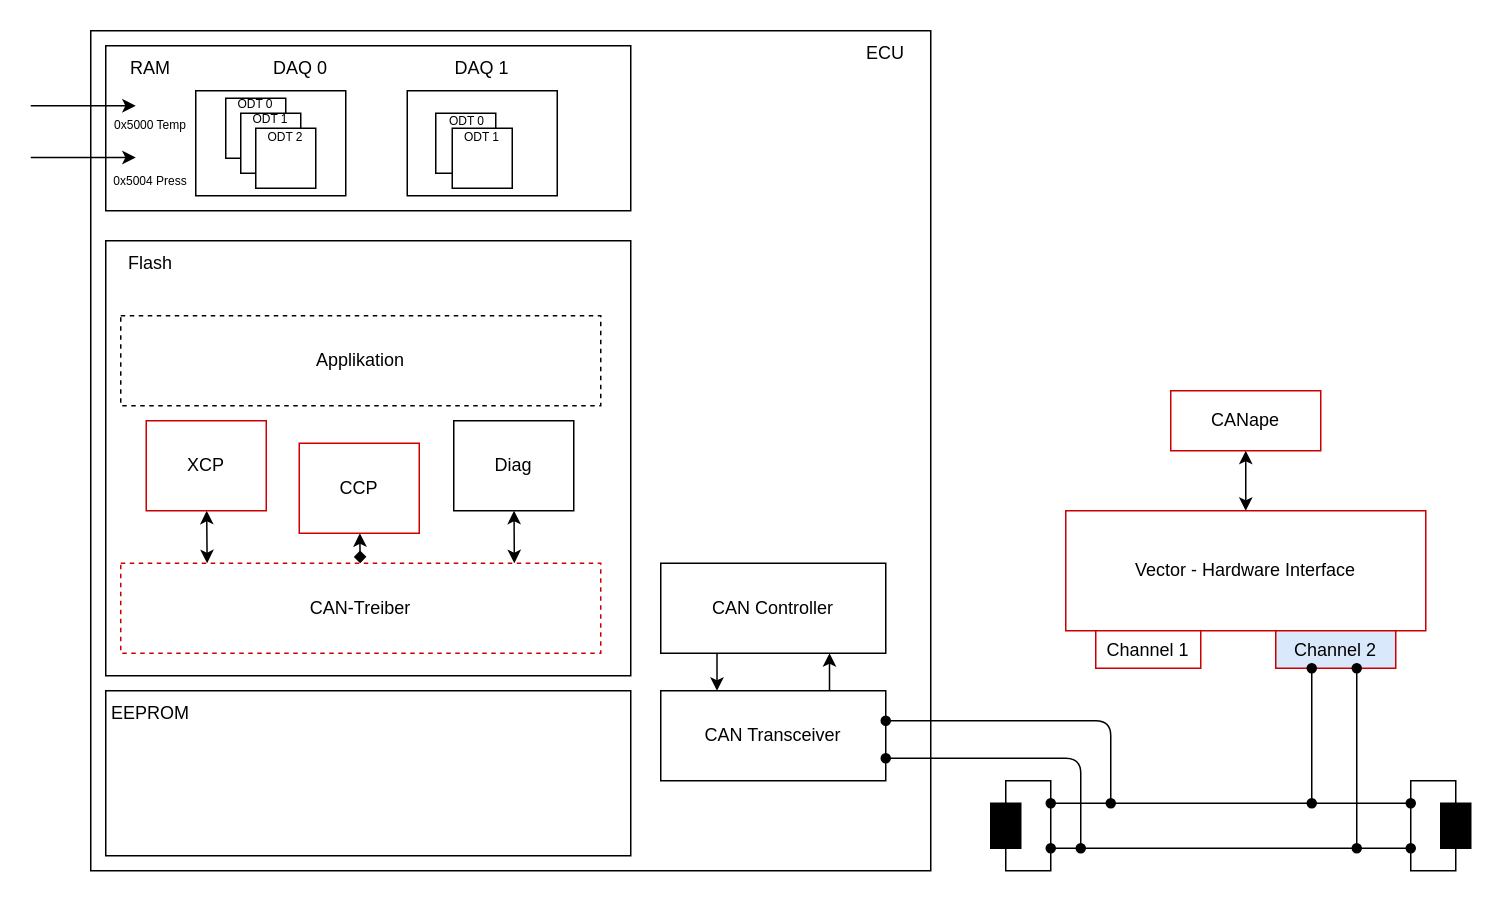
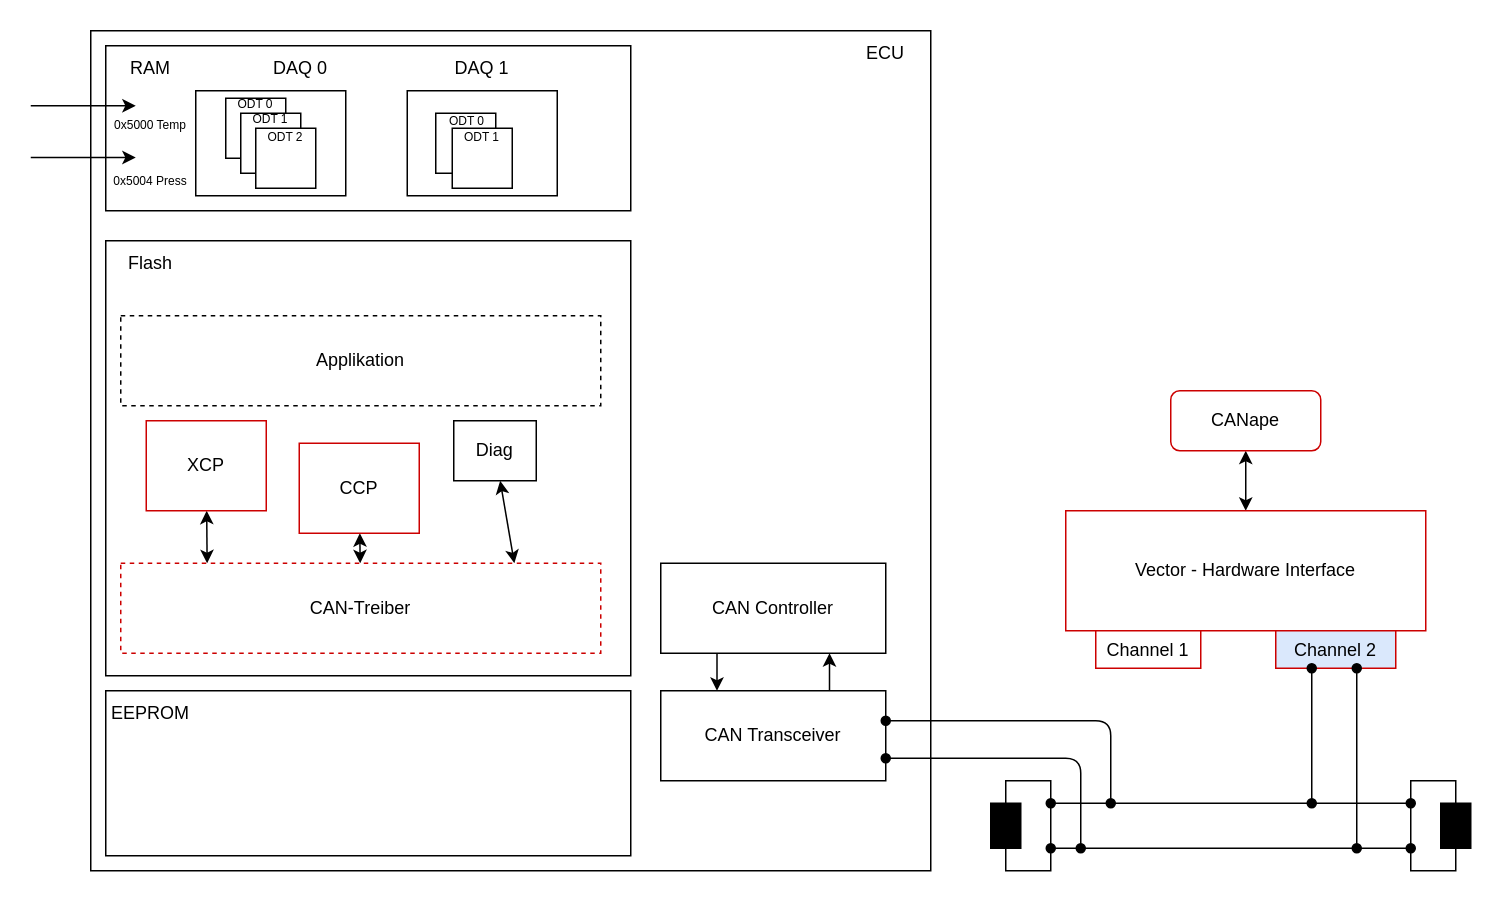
  <mxCell id="0" />
  <mxCell id="1" parent="0" />
  <mxCell id="2" value="" style="rounded=0;whiteSpace=wrap;html=1;movable=1;resizable=1;rotatable=1;deletable=1;editable=1;connectable=1;" parent="1" vertex="1"><mxGeometry x="60" y="20" width="560" height="560" as="geometry" /></mxCell>
  <mxCell id="3" value="" style="rounded=0;whiteSpace=wrap;html=1;movable=1;resizable=1;rotatable=1;deletable=1;editable=1;connectable=1;" parent="1" vertex="1"><mxGeometry x="70" y="30" width="350" height="110" as="geometry" /></mxCell>
  <mxCell id="4" value="" style="rounded=0;whiteSpace=wrap;html=1;movable=1;resizable=1;rotatable=1;deletable=1;editable=1;connectable=1;" parent="1" vertex="1"><mxGeometry x="70" y="160" width="350" height="290" as="geometry" /></mxCell>
  <mxCell id="5" value="" style="rounded=0;whiteSpace=wrap;html=1;movable=1;resizable=1;rotatable=1;deletable=1;editable=1;connectable=1;" parent="1" vertex="1"><mxGeometry x="70" y="460" width="350" height="110" as="geometry" /></mxCell>
  <mxCell id="6" value="" style="edgeStyle=none;html=1;startArrow=classic;startFill=1;movable=1;resizable=1;rotatable=1;deletable=1;editable=1;connectable=1;" parent="1" source="7" target="8" edge="1"><mxGeometry relative="1" as="geometry" /></mxCell>
- <mxCell id="7" value="CANape" style="rounded=0;whiteSpace=wrap;html=1;movable=1;resizable=1;rotatable=1;deletable=1;editable=1;connectable=1;strokeColor=#CC0000;" parent="1" vertex="1"><mxGeometry x="780" y="260" width="100" height="40" as="geometry" /></mxCell>
+ <mxCell id="7" value="CANape" style="whiteSpace=wrap;html=1;movable=1;resizable=1;rotatable=1;deletable=1;editable=1;connectable=1;strokeColor=#CC0000;rounded=1;" parent="1" vertex="1"><mxGeometry x="780" y="260" width="100" height="40" as="geometry" /></mxCell>
  <mxCell id="8" value="Vector - Hardware Interface" style="rounded=0;whiteSpace=wrap;html=1;movable=1;resizable=1;rotatable=1;deletable=1;editable=1;connectable=1;strokeColor=#CC0000;" parent="1" vertex="1"><mxGeometry x="710" y="340" width="240" height="80" as="geometry" /></mxCell>
  <mxCell id="9" value="RAM" style="text;html=1;strokeColor=none;fillColor=none;align=center;verticalAlign=middle;whiteSpace=wrap;rounded=0;movable=1;resizable=1;rotatable=1;deletable=1;editable=1;connectable=1;" parent="1" vertex="1"><mxGeometry x="70" y="30" width="60" height="30" as="geometry" /></mxCell>
  <mxCell id="10" value="Flash" style="text;html=1;strokeColor=none;fillColor=none;align=center;verticalAlign=middle;whiteSpace=wrap;rounded=0;movable=1;resizable=1;rotatable=1;deletable=1;editable=1;connectable=1;" parent="1" vertex="1"><mxGeometry x="70" y="160" width="60" height="30" as="geometry" /></mxCell>
  <mxCell id="11" value="EEPROM" style="text;html=1;strokeColor=none;fillColor=none;align=center;verticalAlign=middle;whiteSpace=wrap;rounded=0;movable=1;resizable=1;rotatable=1;deletable=1;editable=1;connectable=1;" parent="1" vertex="1"><mxGeometry x="70" y="460" width="60" height="30" as="geometry" /></mxCell>
  <mxCell id="12" value="Applikation" style="rounded=0;whiteSpace=wrap;html=1;dashed=1;movable=1;resizable=1;rotatable=1;deletable=1;editable=1;connectable=1;" parent="1" vertex="1"><mxGeometry x="80" y="210" width="320" height="60" as="geometry" /></mxCell>
  <mxCell id="13" value="" style="edgeStyle=none;html=1;entryX=0.18;entryY=0;entryDx=0;entryDy=0;entryPerimeter=0;startArrow=classic;startFill=1;movable=1;resizable=1;rotatable=1;deletable=1;editable=1;connectable=1;" parent="1" source="14" target="19" edge="1"><mxGeometry relative="1" as="geometry" /></mxCell>
  <mxCell id="14" value="XCP" style="rounded=0;whiteSpace=wrap;html=1;movable=1;resizable=1;rotatable=1;deletable=1;editable=1;connectable=1;strokeColor=#CC0000;" parent="1" vertex="1"><mxGeometry x="97" y="280" width="80" height="60" as="geometry" /></mxCell>
- <mxCell id="15" value="" style="edgeStyle=none;html=1;startArrow=classic;startFill=1;movable=1;resizable=1;rotatable=1;deletable=1;editable=1;connectable=1;endArrow=diamond;" parent="1" source="16" target="19" edge="1"><mxGeometry relative="1" as="geometry" /></mxCell>
+ <mxCell id="15" value="" style="edgeStyle=none;html=1;startArrow=classic;startFill=1;movable=1;resizable=1;rotatable=1;deletable=1;editable=1;connectable=1;" parent="1" source="16" target="19" edge="1"><mxGeometry relative="1" as="geometry" /></mxCell>
  <mxCell id="16" value="CCP" style="rounded=0;whiteSpace=wrap;html=1;movable=1;resizable=1;rotatable=1;deletable=1;editable=1;connectable=1;strokeColor=#CC0000;" parent="1" vertex="1"><mxGeometry x="199" y="295" width="80" height="60" as="geometry" /></mxCell>
  <mxCell id="17" value="" style="edgeStyle=none;html=1;entryX=0.82;entryY=0;entryDx=0;entryDy=0;entryPerimeter=0;startArrow=classic;startFill=1;movable=1;resizable=1;rotatable=1;deletable=1;editable=1;connectable=1;" parent="1" source="18" target="19" edge="1"><mxGeometry relative="1" as="geometry" /></mxCell>
- <mxCell id="18" value="Diag" style="rounded=0;whiteSpace=wrap;html=1;movable=1;resizable=1;rotatable=1;deletable=1;editable=1;connectable=1;" parent="1" vertex="1"><mxGeometry x="302" y="280" width="80" height="60" as="geometry" /></mxCell>
+ <mxCell id="18" value="Diag" style="rounded=0;whiteSpace=wrap;html=1;movable=1;resizable=1;rotatable=1;deletable=1;editable=1;connectable=1;" parent="1" vertex="1"><mxGeometry x="302" y="280" width="55" height="40" as="geometry" /></mxCell>
  <mxCell id="19" value="CAN-Treiber" style="rounded=0;whiteSpace=wrap;html=1;points=[[0.09,0,0,0,0],[0.18,0,0,0,0],[0.27,0,0,0,0],[0.36,0,0,0,0],[0.45,0,0,0,0],[0.55,0,0,0,0],[0.64,0,0,0,0],[0.73,0,0,0,0],[0.82,0,0,0,0],[0.91,0,0,0,0]];movable=1;resizable=1;rotatable=1;deletable=1;editable=1;connectable=1;strokeColor=#CC0000;dashed=1;" parent="1" vertex="1"><mxGeometry x="80" y="375" width="320" height="60" as="geometry" /></mxCell>
  <mxCell id="20" value="" style="edgeStyle=none;html=1;startArrow=classic;startFill=1;exitX=0.75;exitY=1;exitDx=0;exitDy=0;entryX=0.75;entryY=0;entryDx=0;entryDy=0;endArrow=none;endFill=0;movable=1;resizable=1;rotatable=1;deletable=1;editable=1;connectable=1;" parent="1" source="21" target="22" edge="1"><mxGeometry relative="1" as="geometry" /></mxCell>
  <mxCell id="21" value="CAN Controller" style="rounded=0;whiteSpace=wrap;html=1;movable=1;resizable=1;rotatable=1;deletable=1;editable=1;connectable=1;" parent="1" vertex="1"><mxGeometry x="440" y="375" width="150" height="60" as="geometry" /></mxCell>
  <mxCell id="22" value="CAN Transceiver" style="rounded=0;whiteSpace=wrap;html=1;movable=1;resizable=1;rotatable=1;deletable=1;editable=1;connectable=1;" parent="1" vertex="1"><mxGeometry x="440" y="460" width="150" height="60" as="geometry" /></mxCell>
  <mxCell id="23" value="Channel 1" style="rounded=0;whiteSpace=wrap;html=1;movable=1;resizable=1;rotatable=1;deletable=1;editable=1;connectable=1;strokeColor=#CC0000;" parent="1" vertex="1"><mxGeometry x="730" y="420" width="70" height="25" as="geometry" /></mxCell>
  <mxCell id="24" value="Channel 2" style="rounded=0;whiteSpace=wrap;html=1;movable=1;resizable=1;rotatable=1;deletable=1;editable=1;connectable=1;strokeColor=#CC0000;fillColor=#dae8fc;" parent="1" vertex="1"><mxGeometry x="850" y="420" width="80" height="25" as="geometry" /></mxCell>
  <mxCell id="25" value="" style="rounded=0;whiteSpace=wrap;html=1;movable=1;resizable=1;rotatable=1;deletable=1;editable=1;connectable=1;" parent="1" vertex="1"><mxGeometry x="670" y="520" width="30" height="60" as="geometry" /></mxCell>
  <mxCell id="26" value="" style="rounded=0;whiteSpace=wrap;html=1;movable=1;resizable=1;rotatable=1;deletable=1;editable=1;connectable=1;fillColor=#000000;" parent="1" vertex="1"><mxGeometry x="660" y="535" width="20" height="30" as="geometry" /></mxCell>
  <mxCell id="27" value="" style="rounded=0;whiteSpace=wrap;html=1;movable=1;resizable=1;rotatable=1;deletable=1;editable=1;connectable=1;" parent="1" vertex="1"><mxGeometry x="940" y="520" width="30" height="60" as="geometry" /></mxCell>
  <mxCell id="28" value="" style="rounded=0;whiteSpace=wrap;html=1;movable=1;resizable=1;rotatable=1;deletable=1;editable=1;connectable=1;fillColor=#000000;" parent="1" vertex="1"><mxGeometry x="960" y="535" width="20" height="30" as="geometry" /></mxCell>
  <mxCell id="29" value="" style="edgeStyle=none;html=1;startArrow=none;startFill=0;exitX=0.25;exitY=1;exitDx=0;exitDy=0;entryX=0.25;entryY=0;entryDx=0;entryDy=0;movable=1;resizable=1;rotatable=1;deletable=1;editable=1;connectable=1;" parent="1" source="21" target="22" edge="1"><mxGeometry relative="1" as="geometry"><mxPoint x="562.5" y="445" as="sourcePoint" /><mxPoint x="562.5" y="470" as="targetPoint" /></mxGeometry></mxCell>
  <mxCell id="30" value="" style="rounded=0;whiteSpace=wrap;html=1;movable=1;resizable=1;rotatable=1;deletable=1;editable=1;connectable=1;" parent="1" vertex="1"><mxGeometry x="130" y="60" width="100" height="70" as="geometry" /></mxCell>
  <mxCell id="31" value="DAQ 0" style="text;html=1;strokeColor=none;fillColor=none;align=center;verticalAlign=middle;whiteSpace=wrap;rounded=0;movable=1;resizable=1;rotatable=1;deletable=1;editable=1;connectable=1;" parent="1" vertex="1"><mxGeometry x="170" y="30" width="60" height="30" as="geometry" /></mxCell>
  <mxCell id="32" value="" style="rounded=0;whiteSpace=wrap;html=1;movable=1;resizable=1;rotatable=1;deletable=1;editable=1;connectable=1;" parent="1" vertex="1"><mxGeometry x="271" y="60" width="100" height="70" as="geometry" /></mxCell>
  <mxCell id="33" value="DAQ 1" style="text;html=1;strokeColor=none;fillColor=none;align=center;verticalAlign=middle;whiteSpace=wrap;rounded=0;movable=1;resizable=1;rotatable=1;deletable=1;editable=1;connectable=1;" parent="1" vertex="1"><mxGeometry x="291" y="30" width="60" height="30" as="geometry" /></mxCell>
  <mxCell id="34" value="" style="rounded=0;whiteSpace=wrap;html=1;movable=1;resizable=1;rotatable=1;deletable=1;editable=1;connectable=1;" parent="1" vertex="1"><mxGeometry x="150" y="65" width="40" height="40" as="geometry" /></mxCell>
  <mxCell id="35" value="" style="rounded=0;whiteSpace=wrap;html=1;movable=1;resizable=1;rotatable=1;deletable=1;editable=1;connectable=1;" parent="1" vertex="1"><mxGeometry x="160" y="75" width="40" height="40" as="geometry" /></mxCell>
  <mxCell id="36" value="" style="rounded=0;whiteSpace=wrap;html=1;movable=1;resizable=1;rotatable=1;deletable=1;editable=1;connectable=1;" parent="1" vertex="1"><mxGeometry x="170" y="85" width="40" height="40" as="geometry" /></mxCell>
  <mxCell id="37" value="" style="rounded=0;whiteSpace=wrap;html=1;movable=1;resizable=1;rotatable=1;deletable=1;editable=1;connectable=1;" parent="1" vertex="1"><mxGeometry x="290" y="75" width="40" height="40" as="geometry" /></mxCell>
  <mxCell id="38" value="" style="rounded=0;whiteSpace=wrap;html=1;movable=1;resizable=1;rotatable=1;deletable=1;editable=1;connectable=1;" parent="1" vertex="1"><mxGeometry x="301" y="85" width="40" height="40" as="geometry" /></mxCell>
  <mxCell id="39" value="" style="endArrow=oval;html=1;exitX=1;exitY=0.25;exitDx=0;exitDy=0;entryX=0;entryY=0.25;entryDx=0;entryDy=0;startArrow=oval;startFill=1;endFill=1;movable=1;resizable=1;rotatable=1;deletable=1;editable=1;connectable=1;" parent="1" source="25" target="27" edge="1"><mxGeometry width="50" height="50" relative="1" as="geometry"><mxPoint x="430" y="360" as="sourcePoint" /><mxPoint x="480" y="310" as="targetPoint" /></mxGeometry></mxCell>
  <mxCell id="40" value="" style="endArrow=oval;html=1;exitX=1;exitY=0.75;exitDx=0;exitDy=0;entryX=0;entryY=0.75;entryDx=0;entryDy=0;startArrow=oval;startFill=1;endFill=1;movable=1;resizable=1;rotatable=1;deletable=1;editable=1;connectable=1;" parent="1" source="25" target="27" edge="1"><mxGeometry width="50" height="50" relative="1" as="geometry"><mxPoint x="710" y="545" as="sourcePoint" /><mxPoint x="950" y="545" as="targetPoint" /></mxGeometry></mxCell>
  <mxCell id="41" value="" style="endArrow=oval;html=1;startArrow=oval;startFill=1;endFill=1;movable=1;resizable=1;rotatable=1;deletable=1;editable=1;connectable=1;" parent="1" edge="1"><mxGeometry width="50" height="50" relative="1" as="geometry"><mxPoint x="904" y="445" as="sourcePoint" /><mxPoint x="904" y="565" as="targetPoint" /></mxGeometry></mxCell>
  <mxCell id="42" value="" style="endArrow=oval;html=1;startArrow=oval;startFill=1;endFill=1;movable=1;resizable=1;rotatable=1;deletable=1;editable=1;connectable=1;" parent="1" edge="1"><mxGeometry width="50" height="50" relative="1" as="geometry"><mxPoint x="874" y="445" as="sourcePoint" /><mxPoint x="874" y="535" as="targetPoint" /></mxGeometry></mxCell>
  <mxCell id="43" value="" style="endArrow=oval;html=1;startArrow=oval;startFill=1;endFill=1;exitX=1;exitY=0.75;exitDx=0;exitDy=0;movable=1;resizable=1;rotatable=1;deletable=1;editable=1;connectable=1;" parent="1" source="22" edge="1"><mxGeometry width="50" height="50" relative="1" as="geometry"><mxPoint x="720" y="475" as="sourcePoint" /><mxPoint x="720" y="565" as="targetPoint" /><Array as="points"><mxPoint x="720" y="505" /></Array></mxGeometry></mxCell>
  <mxCell id="44" value="" style="endArrow=oval;html=1;startArrow=oval;startFill=1;endFill=1;exitX=1;exitY=0.25;exitDx=0;exitDy=0;movable=1;resizable=1;rotatable=1;deletable=1;editable=1;connectable=1;" parent="1" edge="1"><mxGeometry width="50" height="50" relative="1" as="geometry"><mxPoint x="590" y="480" as="sourcePoint" /><mxPoint x="740" y="535" as="targetPoint" /><Array as="points"><mxPoint x="740" y="480" /></Array></mxGeometry></mxCell>
  <mxCell id="45" value="ECU" style="text;html=1;strokeColor=none;fillColor=none;align=center;verticalAlign=middle;whiteSpace=wrap;rounded=0;movable=1;resizable=1;rotatable=1;deletable=1;editable=1;connectable=1;" parent="1" vertex="1"><mxGeometry x="560" y="20" width="60" height="30" as="geometry" /></mxCell>
  <mxCell id="46" value="&lt;font style=&quot;font-size: 8px;&quot;&gt;ODT 1&lt;/font&gt;" style="text;html=1;strokeColor=none;fillColor=none;align=center;verticalAlign=middle;whiteSpace=wrap;rounded=0;movable=1;resizable=1;rotatable=1;deletable=1;editable=1;connectable=1;" parent="1" vertex="1"><mxGeometry x="306" y="87.5" width="30" height="5" as="geometry" /></mxCell>
  <mxCell id="47" value="&lt;font style=&quot;font-size: 8px;&quot;&gt;ODT 2&lt;/font&gt;" style="text;html=1;strokeColor=none;fillColor=none;align=center;verticalAlign=middle;whiteSpace=wrap;rounded=0;movable=1;resizable=1;rotatable=1;deletable=1;editable=1;connectable=1;" parent="1" vertex="1"><mxGeometry x="175" y="81.88" width="30" height="16.25" as="geometry" /></mxCell>
  <mxCell id="48" value="&lt;font style=&quot;font-size: 8px;&quot;&gt;ODT 1&lt;/font&gt;" style="text;html=1;strokeColor=none;fillColor=none;align=center;verticalAlign=middle;whiteSpace=wrap;rounded=0;movable=1;resizable=1;rotatable=1;deletable=1;editable=1;connectable=1;" parent="1" vertex="1"><mxGeometry x="165" y="75" width="30" height="5" as="geometry" /></mxCell>
  <mxCell id="49" value="&lt;font style=&quot;font-size: 8px;&quot;&gt;ODT 0&lt;/font&gt;" style="text;html=1;strokeColor=none;fillColor=none;align=center;verticalAlign=middle;whiteSpace=wrap;rounded=0;movable=1;resizable=1;rotatable=1;deletable=1;editable=1;connectable=1;" parent="1" vertex="1"><mxGeometry x="155" y="65" width="30" height="5" as="geometry" /></mxCell>
  <mxCell id="50" value="&lt;font style=&quot;font-size: 8px;&quot;&gt;ODT 0&lt;/font&gt;" style="text;html=1;strokeColor=none;fillColor=none;align=center;verticalAlign=middle;whiteSpace=wrap;rounded=0;movable=1;resizable=1;rotatable=1;deletable=1;editable=1;connectable=1;" parent="1" vertex="1"><mxGeometry x="296" y="76.88" width="30" height="5" as="geometry" /></mxCell>
  <mxCell id="51" value="" style="endArrow=classic;html=1;fontSize=8;movable=1;resizable=1;rotatable=1;deletable=1;editable=1;connectable=1;" parent="1" edge="1"><mxGeometry width="50" height="50" relative="1" as="geometry"><mxPoint x="20" y="70" as="sourcePoint" /><mxPoint x="90" y="70" as="targetPoint" /></mxGeometry></mxCell>
  <mxCell id="52" value="" style="endArrow=classic;html=1;fontSize=8;movable=1;resizable=1;rotatable=1;deletable=1;editable=1;connectable=1;" parent="1" edge="1"><mxGeometry width="50" height="50" relative="1" as="geometry"><mxPoint x="20" y="104.52" as="sourcePoint" /><mxPoint x="90" y="104.52" as="targetPoint" /></mxGeometry></mxCell>
  <mxCell id="53" value="&lt;font style=&quot;font-size: 8px;&quot;&gt;0x5000 Temp&lt;/font&gt;" style="text;html=1;strokeColor=none;fillColor=none;align=center;verticalAlign=middle;whiteSpace=wrap;rounded=0;dashed=1;fontSize=8;" parent="1" vertex="1"><mxGeometry x="70" y="68.13" width="60" height="30" as="geometry" /></mxCell>
  <mxCell id="54" value="&lt;font style=&quot;font-size: 8px;&quot;&gt;0x5004 Press&lt;/font&gt;" style="text;html=1;strokeColor=none;fillColor=none;align=center;verticalAlign=middle;whiteSpace=wrap;rounded=0;dashed=1;fontSize=8;" parent="1" vertex="1"><mxGeometry x="70" y="105" width="60" height="30" as="geometry" /></mxCell>
